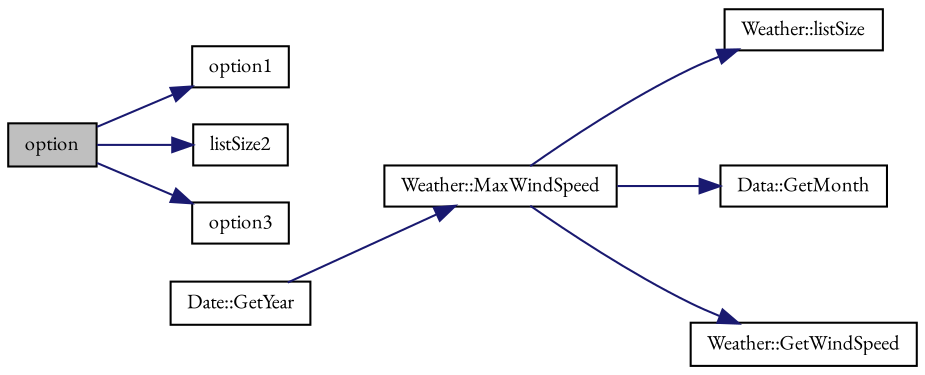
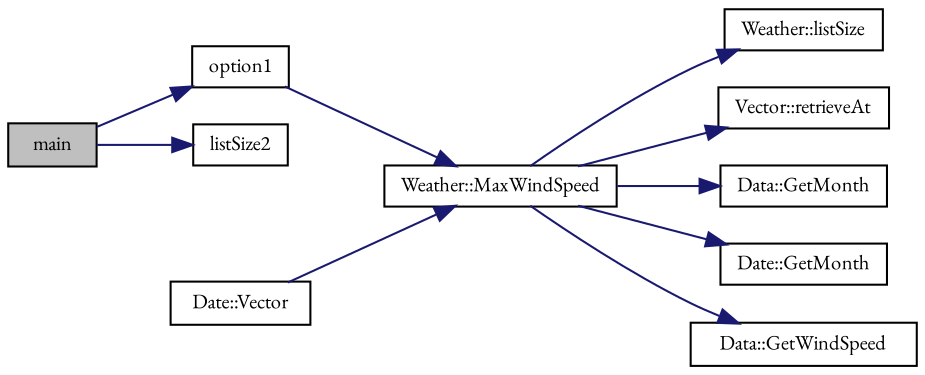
  digraph {
    fontname="EB Garamond"
    rankdir=LR
    node [color=black fillcolor=white fontname="EB Garamond" fontsize=10 shape=record style=filled]
    edge [color=midnightblue fontname="EB Garamond" fontsize=10 labelfontname=Helvetica labelfontsize=10 style=solid]
-   n1 [fillcolor=grey75 fontcolor=black height=0.2 label=option width=0.4]
+   n1 [fillcolor=grey75 fontcolor=black height=0.2 label=main width=0.4]
    n2 [height=0.2 label=option1 width=0.4]
    n3 [height=0.2 label=listSize2 width=0.4]
-   n4 [height=0.2 label=option3 width=0.4]
    n5 [height=0.2 label="Weather::MaxWindSpeed" width=0.4]
    n6 [height=0.2 label="Weather::listSize" width=0.4]
+   n7 [height=0.2 label="Vector::retrieveAt" width=0.4]
    n8 [height=0.2 label="Data::GetMonth" width=0.4]
-   n10 [height=0.2 label="Weather::GetWindSpeed" width=0.4]
-   n11 [height=0.2 label="Date::GetYear" width=0.4]
+   n9 [height=0.2 label="Date::GetMonth" width=0.4]
+   n10 [height=0.2 label="Data::GetWindSpeed" width=0.4]
+   n11 [height=0.2 label="Date::Vector" width=0.4]
    n1 -> n2
    n1 -> n3
-   n1 -> n4
+   n2 -> n5
    n5 -> n6
+   n5 -> n7
    n5 -> n8
+   n5 -> n9
    n5 -> n10
    n11 -> n5
  }
